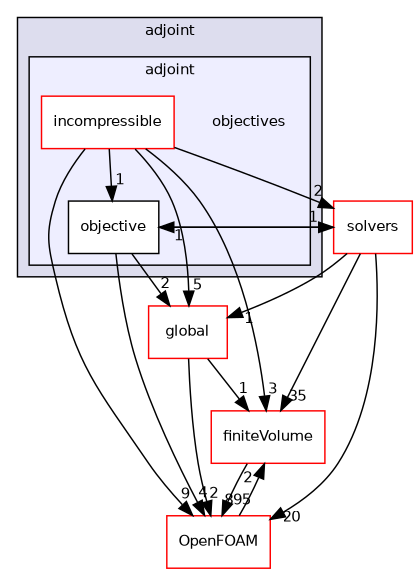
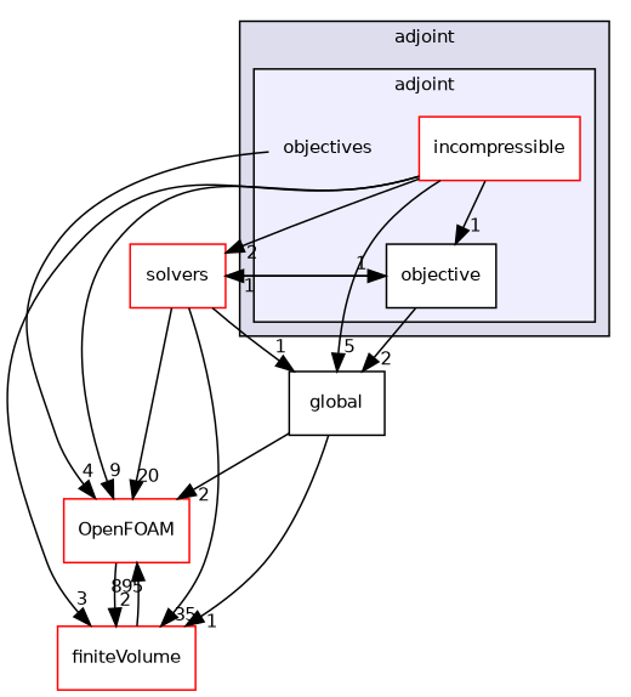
  digraph {
    compound=true
    node [fontname=Helvetica fontsize=10 shape=box color=red]
    edge [headlabel=1 labeldistance=1.5 labelfontname=Helvetica labelfontsize=10]
    n1 [label=objectives shape=plaintext color=""]
    n2 [fillcolor=white label=incompressible style=filled]
    n3 [color=black fillcolor=white label=objective style=filled]
    n4 [label=finiteVolume]
    n5 [label=solvers]
    n6 [label=OpenFOAM]
-   n7 [label=global]
+   n7 [label=global color=""]
    subgraph cluster_1 {
      bgcolor="#ddddee"
      fontname=Helvetica
      fontsize=10
      label=adjoint
      pencolor=black
      subgraph cluster_2 {
        bgcolor="#eeeeff"
        fontname=Helvetica
        fontsize=10
        pencolor=black
        n1
        n2
        n3
      }
    }
    n2 -> n3
    n2 -> n4 [headlabel=3]
    n2 -> n5 [headlabel=2]
    n2 -> n6 [headlabel=9]
    n2 -> n7 [headlabel=5]
    n3 -> n5
-   n3 -> n6 [headlabel=4]
+   n1 -> n6 [headlabel=4]
    n3 -> n7 [headlabel=2]
    n4 -> n6 [headlabel=895]
    n5 -> n3
    n5 -> n4 [headlabel=35]
    n5 -> n6 [headlabel=20]
    n5 -> n7
    n6 -> n4 [headlabel=2]
    n7 -> n4
    n7 -> n6 [headlabel=2]
  }
